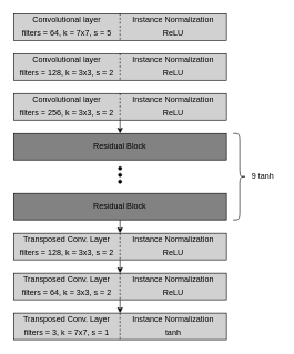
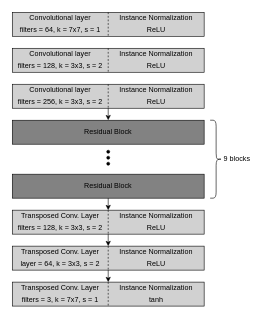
  <mxCell id="0" />
  <mxCell id="1" parent="0" />
  <mxCell id="2" value="" style="rounded=0;whiteSpace=wrap;html=1;fillColor=#D1D1D1;" parent="1" vertex="1"><mxGeometry x="20" y="20" width="320" height="40" as="geometry" /></mxCell>
  <mxCell id="3" value="Convolutional layer" style="text;html=1;strokeColor=none;fillColor=none;align=center;verticalAlign=middle;whiteSpace=wrap;rounded=0;" parent="1" vertex="1"><mxGeometry x="20" y="20" width="160" height="20" as="geometry" /></mxCell>
  <mxCell id="4" value="" style="endArrow=none;dashed=1;html=1;entryX=0.5;entryY=1;entryDx=0;entryDy=0;exitX=0.5;exitY=0;exitDx=0;exitDy=0;" parent="1" source="2" target="2" edge="1"><mxGeometry width="50" height="50" relative="1" as="geometry"><mxPoint x="170" y="120" as="sourcePoint" /><mxPoint x="220" y="70" as="targetPoint" /></mxGeometry></mxCell>
- <mxCell id="5" value="filters = 64, k = 7x7, s = 5" style="text;html=1;strokeColor=none;fillColor=none;align=center;verticalAlign=middle;whiteSpace=wrap;rounded=0;" parent="1" vertex="1"><mxGeometry x="20" y="40" width="160" height="20" as="geometry" /></mxCell>
+ <mxCell id="5" value="filters = 64, k = 7x7, s = 1" style="text;html=1;strokeColor=none;fillColor=none;align=center;verticalAlign=middle;whiteSpace=wrap;rounded=0;" parent="1" vertex="1"><mxGeometry x="20" y="40" width="160" height="20" as="geometry" /></mxCell>
  <mxCell id="6" value="ReLU" style="text;html=1;strokeColor=none;fillColor=none;align=center;verticalAlign=middle;whiteSpace=wrap;rounded=0;" parent="1" vertex="1"><mxGeometry x="180" y="40" width="160" height="20" as="geometry" /></mxCell>
  <mxCell id="7" value="Instance Normalization" style="text;html=1;strokeColor=none;fillColor=none;align=center;verticalAlign=middle;whiteSpace=wrap;rounded=0;" parent="1" vertex="1"><mxGeometry x="180" y="20" width="160" height="20" as="geometry" /></mxCell>
  <mxCell id="8" value="" style="rounded=0;whiteSpace=wrap;html=1;fillColor=#D1D1D1;" vertex="1" parent="1"><mxGeometry x="20" y="80" width="320" height="40" as="geometry" /></mxCell>
  <mxCell id="9" value="Convolutional layer" style="text;html=1;strokeColor=none;fillColor=none;align=center;verticalAlign=middle;whiteSpace=wrap;rounded=0;" vertex="1" parent="1"><mxGeometry x="20" y="80" width="160" height="20" as="geometry" /></mxCell>
  <mxCell id="10" value="" style="endArrow=none;dashed=1;html=1;entryX=0.5;entryY=1;entryDx=0;entryDy=0;exitX=0.5;exitY=0;exitDx=0;exitDy=0;" edge="1" parent="1" source="8" target="8"><mxGeometry width="50" height="50" relative="1" as="geometry"><mxPoint x="170" y="180" as="sourcePoint" /><mxPoint x="220" y="130" as="targetPoint" /></mxGeometry></mxCell>
  <mxCell id="11" value="filters = 128, k = 3x3, s = 2" style="text;html=1;strokeColor=none;fillColor=none;align=center;verticalAlign=middle;whiteSpace=wrap;rounded=0;" vertex="1" parent="1"><mxGeometry x="20" y="100" width="160" height="20" as="geometry" /></mxCell>
  <mxCell id="12" value="ReLU" style="text;html=1;strokeColor=none;fillColor=none;align=center;verticalAlign=middle;whiteSpace=wrap;rounded=0;" vertex="1" parent="1"><mxGeometry x="180" y="100" width="160" height="20" as="geometry" /></mxCell>
  <mxCell id="13" value="Instance Normalization" style="text;html=1;strokeColor=none;fillColor=none;align=center;verticalAlign=middle;whiteSpace=wrap;rounded=0;" vertex="1" parent="1"><mxGeometry x="180" y="80" width="160" height="20" as="geometry" /></mxCell>
  <mxCell id="14" value="" style="rounded=0;whiteSpace=wrap;html=1;fillColor=#D1D1D1;" vertex="1" parent="1"><mxGeometry x="20" y="140" width="320" height="40" as="geometry" /></mxCell>
  <mxCell id="15" value="Convolutional layer" style="text;html=1;strokeColor=none;fillColor=none;align=center;verticalAlign=middle;whiteSpace=wrap;rounded=0;" vertex="1" parent="1"><mxGeometry x="20" y="140" width="160" height="20" as="geometry" /></mxCell>
  <mxCell id="16" value="" style="endArrow=none;dashed=1;html=1;entryX=0.5;entryY=1;entryDx=0;entryDy=0;exitX=0.5;exitY=0;exitDx=0;exitDy=0;" edge="1" parent="1" source="14" target="14"><mxGeometry width="50" height="50" relative="1" as="geometry"><mxPoint x="170" y="240" as="sourcePoint" /><mxPoint x="220" y="190" as="targetPoint" /></mxGeometry></mxCell>
  <mxCell id="17" value="filters = 256, k = 3x3, s = 2" style="text;html=1;strokeColor=none;fillColor=none;align=center;verticalAlign=middle;whiteSpace=wrap;rounded=0;" vertex="1" parent="1"><mxGeometry x="20" y="160" width="160" height="20" as="geometry" /></mxCell>
  <mxCell id="18" style="edgeStyle=orthogonalEdgeStyle;rounded=0;orthogonalLoop=1;jettySize=auto;html=1;exitX=0;exitY=1;exitDx=0;exitDy=0;entryX=0.5;entryY=0;entryDx=0;entryDy=0;" edge="1" parent="1" source="19" target="22"><mxGeometry relative="1" as="geometry" /></mxCell>
  <mxCell id="19" value="ReLU" style="text;html=1;strokeColor=none;fillColor=none;align=center;verticalAlign=middle;whiteSpace=wrap;rounded=0;" vertex="1" parent="1"><mxGeometry x="180" y="160" width="160" height="20" as="geometry" /></mxCell>
  <mxCell id="20" value="Instance Normalization" style="text;html=1;strokeColor=none;fillColor=none;align=center;verticalAlign=middle;whiteSpace=wrap;rounded=0;" vertex="1" parent="1"><mxGeometry x="180" y="140" width="160" height="20" as="geometry" /></mxCell>
  <mxCell id="21" value="" style="rounded=0;whiteSpace=wrap;html=1;fillColor=#828282;" vertex="1" parent="1"><mxGeometry x="20" y="200" width="320" height="40" as="geometry" /></mxCell>
  <mxCell id="22" value="Residual Block" style="text;html=1;strokeColor=none;fillColor=none;align=center;verticalAlign=middle;whiteSpace=wrap;rounded=0;" vertex="1" parent="1"><mxGeometry x="100" y="200" width="160" height="40" as="geometry" /></mxCell>
  <mxCell id="23" value="" style="rounded=0;whiteSpace=wrap;html=1;fillColor=#828282;" vertex="1" parent="1"><mxGeometry x="20" y="290" width="320" height="40" as="geometry" /></mxCell>
  <mxCell id="24" style="edgeStyle=orthogonalEdgeStyle;rounded=0;orthogonalLoop=1;jettySize=auto;html=1;exitX=0.5;exitY=1;exitDx=0;exitDy=0;entryX=0;entryY=0;entryDx=0;entryDy=0;" edge="1" parent="1" source="25" target="37"><mxGeometry relative="1" as="geometry" /></mxCell>
  <mxCell id="25" value="Residual Block" style="text;html=1;strokeColor=none;fillColor=none;align=center;verticalAlign=middle;whiteSpace=wrap;rounded=0;" vertex="1" parent="1"><mxGeometry x="100" y="290" width="160" height="40" as="geometry" /></mxCell>
  <mxCell id="26" value="" style="ellipse;whiteSpace=wrap;html=1;aspect=fixed;fillColor=#000000;" vertex="1" parent="1"><mxGeometry x="177.5" y="250" width="5" height="5" as="geometry" /></mxCell>
  <mxCell id="27" value="" style="ellipse;whiteSpace=wrap;html=1;aspect=fixed;fillColor=#000000;" vertex="1" parent="1"><mxGeometry x="177.5" y="260" width="5" height="5" as="geometry" /></mxCell>
  <mxCell id="28" value="" style="ellipse;whiteSpace=wrap;html=1;aspect=fixed;fillColor=#000000;" vertex="1" parent="1"><mxGeometry x="177.5" y="270" width="5" height="5" as="geometry" /></mxCell>
  <mxCell id="29" value="" style="shape=curlyBracket;whiteSpace=wrap;html=1;rounded=1;fillColor=#000000;direction=west;" vertex="1" parent="1"><mxGeometry x="350" y="200" width="20" height="130" as="geometry" /></mxCell>
- <mxCell id="30" value="9 tanh" style="text;html=1;strokeColor=none;fillColor=none;align=center;verticalAlign=middle;whiteSpace=wrap;rounded=0;" vertex="1" parent="1"><mxGeometry x="370" y="255" width="50" height="20" as="geometry" /></mxCell>
+ <mxCell id="30" value="9 blocks" style="text;html=1;strokeColor=none;fillColor=none;align=center;verticalAlign=middle;whiteSpace=wrap;rounded=0;" vertex="1" parent="1"><mxGeometry x="370" y="255" width="50" height="20" as="geometry" /></mxCell>
  <mxCell id="31" value="" style="rounded=0;whiteSpace=wrap;html=1;fillColor=#D1D1D1;" vertex="1" parent="1"><mxGeometry x="20" y="350" width="320" height="40" as="geometry" /></mxCell>
  <mxCell id="32" value="Transposed Conv. Layer" style="text;html=1;strokeColor=none;fillColor=none;align=center;verticalAlign=middle;whiteSpace=wrap;rounded=0;" vertex="1" parent="1"><mxGeometry x="20" y="350" width="160" height="20" as="geometry" /></mxCell>
  <mxCell id="33" value="" style="endArrow=none;dashed=1;html=1;entryX=0.5;entryY=1;entryDx=0;entryDy=0;exitX=0.5;exitY=0;exitDx=0;exitDy=0;" edge="1" parent="1" source="31" target="31"><mxGeometry width="50" height="50" relative="1" as="geometry"><mxPoint x="170" y="450" as="sourcePoint" /><mxPoint x="220" y="400" as="targetPoint" /></mxGeometry></mxCell>
  <mxCell id="34" value="filters = 128, k = 3x3, s = 2" style="text;html=1;strokeColor=none;fillColor=none;align=center;verticalAlign=middle;whiteSpace=wrap;rounded=0;" vertex="1" parent="1"><mxGeometry x="20" y="370" width="160" height="20" as="geometry" /></mxCell>
  <mxCell id="35" style="edgeStyle=orthogonalEdgeStyle;rounded=0;orthogonalLoop=1;jettySize=auto;html=1;exitX=0;exitY=1;exitDx=0;exitDy=0;entryX=0;entryY=0;entryDx=0;entryDy=0;" edge="1" parent="1" source="36" target="44"><mxGeometry relative="1" as="geometry" /></mxCell>
  <mxCell id="36" value="ReLU" style="text;html=1;strokeColor=none;fillColor=none;align=center;verticalAlign=middle;whiteSpace=wrap;rounded=0;" vertex="1" parent="1"><mxGeometry x="180" y="370" width="160" height="20" as="geometry" /></mxCell>
  <mxCell id="37" value="Instance Normalization" style="text;html=1;strokeColor=none;fillColor=none;align=center;verticalAlign=middle;whiteSpace=wrap;rounded=0;" vertex="1" parent="1"><mxGeometry x="180" y="350" width="160" height="20" as="geometry" /></mxCell>
  <mxCell id="38" value="" style="rounded=0;whiteSpace=wrap;html=1;fillColor=#D1D1D1;" vertex="1" parent="1"><mxGeometry x="20" y="410" width="320" height="40" as="geometry" /></mxCell>
  <mxCell id="39" value="Transposed Conv. Layer" style="text;html=1;strokeColor=none;fillColor=none;align=center;verticalAlign=middle;whiteSpace=wrap;rounded=0;" vertex="1" parent="1"><mxGeometry x="20" y="410" width="160" height="20" as="geometry" /></mxCell>
  <mxCell id="40" value="" style="endArrow=none;dashed=1;html=1;entryX=0.5;entryY=1;entryDx=0;entryDy=0;exitX=0.5;exitY=0;exitDx=0;exitDy=0;" edge="1" parent="1" source="38" target="38"><mxGeometry width="50" height="50" relative="1" as="geometry"><mxPoint x="170" y="510" as="sourcePoint" /><mxPoint x="220" y="460" as="targetPoint" /></mxGeometry></mxCell>
- <mxCell id="41" value="filters = 64, k = 3x3, s = 2" style="text;html=1;strokeColor=none;fillColor=none;align=center;verticalAlign=middle;whiteSpace=wrap;rounded=0;" vertex="1" parent="1"><mxGeometry x="20" y="430" width="160" height="20" as="geometry" /></mxCell>
+ <mxCell id="41" value="layer = 64, k = 3x3, s = 2" style="text;html=1;strokeColor=none;fillColor=none;align=center;verticalAlign=middle;whiteSpace=wrap;rounded=0;" vertex="1" parent="1"><mxGeometry x="20" y="430" width="160" height="20" as="geometry" /></mxCell>
  <mxCell id="42" style="edgeStyle=orthogonalEdgeStyle;rounded=0;orthogonalLoop=1;jettySize=auto;html=1;exitX=0;exitY=1;exitDx=0;exitDy=0;entryX=0;entryY=0;entryDx=0;entryDy=0;" edge="1" parent="1" source="43" target="50"><mxGeometry relative="1" as="geometry" /></mxCell>
  <mxCell id="43" value="ReLU" style="text;html=1;strokeColor=none;fillColor=none;align=center;verticalAlign=middle;whiteSpace=wrap;rounded=0;" vertex="1" parent="1"><mxGeometry x="180" y="430" width="160" height="20" as="geometry" /></mxCell>
  <mxCell id="44" value="Instance Normalization" style="text;html=1;strokeColor=none;fillColor=none;align=center;verticalAlign=middle;whiteSpace=wrap;rounded=0;" vertex="1" parent="1"><mxGeometry x="180" y="410" width="160" height="20" as="geometry" /></mxCell>
  <mxCell id="45" value="" style="rounded=0;whiteSpace=wrap;html=1;fillColor=#D1D1D1;" vertex="1" parent="1"><mxGeometry x="20" y="470" width="320" height="40" as="geometry" /></mxCell>
  <mxCell id="46" value="Transposed Conv. Layer" style="text;html=1;strokeColor=none;fillColor=none;align=center;verticalAlign=middle;whiteSpace=wrap;rounded=0;" vertex="1" parent="1"><mxGeometry x="20" y="470" width="160" height="20" as="geometry" /></mxCell>
  <mxCell id="47" value="" style="endArrow=none;dashed=1;html=1;entryX=0.5;entryY=1;entryDx=0;entryDy=0;exitX=0.5;exitY=0;exitDx=0;exitDy=0;" edge="1" parent="1" source="45" target="45"><mxGeometry width="50" height="50" relative="1" as="geometry"><mxPoint x="170" y="570" as="sourcePoint" /><mxPoint x="220" y="520" as="targetPoint" /></mxGeometry></mxCell>
  <mxCell id="48" value="filters = 3, k = 7x7, s = 1" style="text;html=1;strokeColor=none;fillColor=none;align=center;verticalAlign=middle;whiteSpace=wrap;rounded=0;" vertex="1" parent="1"><mxGeometry x="20" y="490" width="160" height="20" as="geometry" /></mxCell>
  <mxCell id="49" value="tanh" style="text;html=1;strokeColor=none;fillColor=none;align=center;verticalAlign=middle;whiteSpace=wrap;rounded=0;" vertex="1" parent="1"><mxGeometry x="180" y="490" width="160" height="20" as="geometry" /></mxCell>
  <mxCell id="50" value="Instance Normalization" style="text;html=1;strokeColor=none;fillColor=none;align=center;verticalAlign=middle;whiteSpace=wrap;rounded=0;" vertex="1" parent="1"><mxGeometry x="180" y="470" width="160" height="20" as="geometry" /></mxCell>
